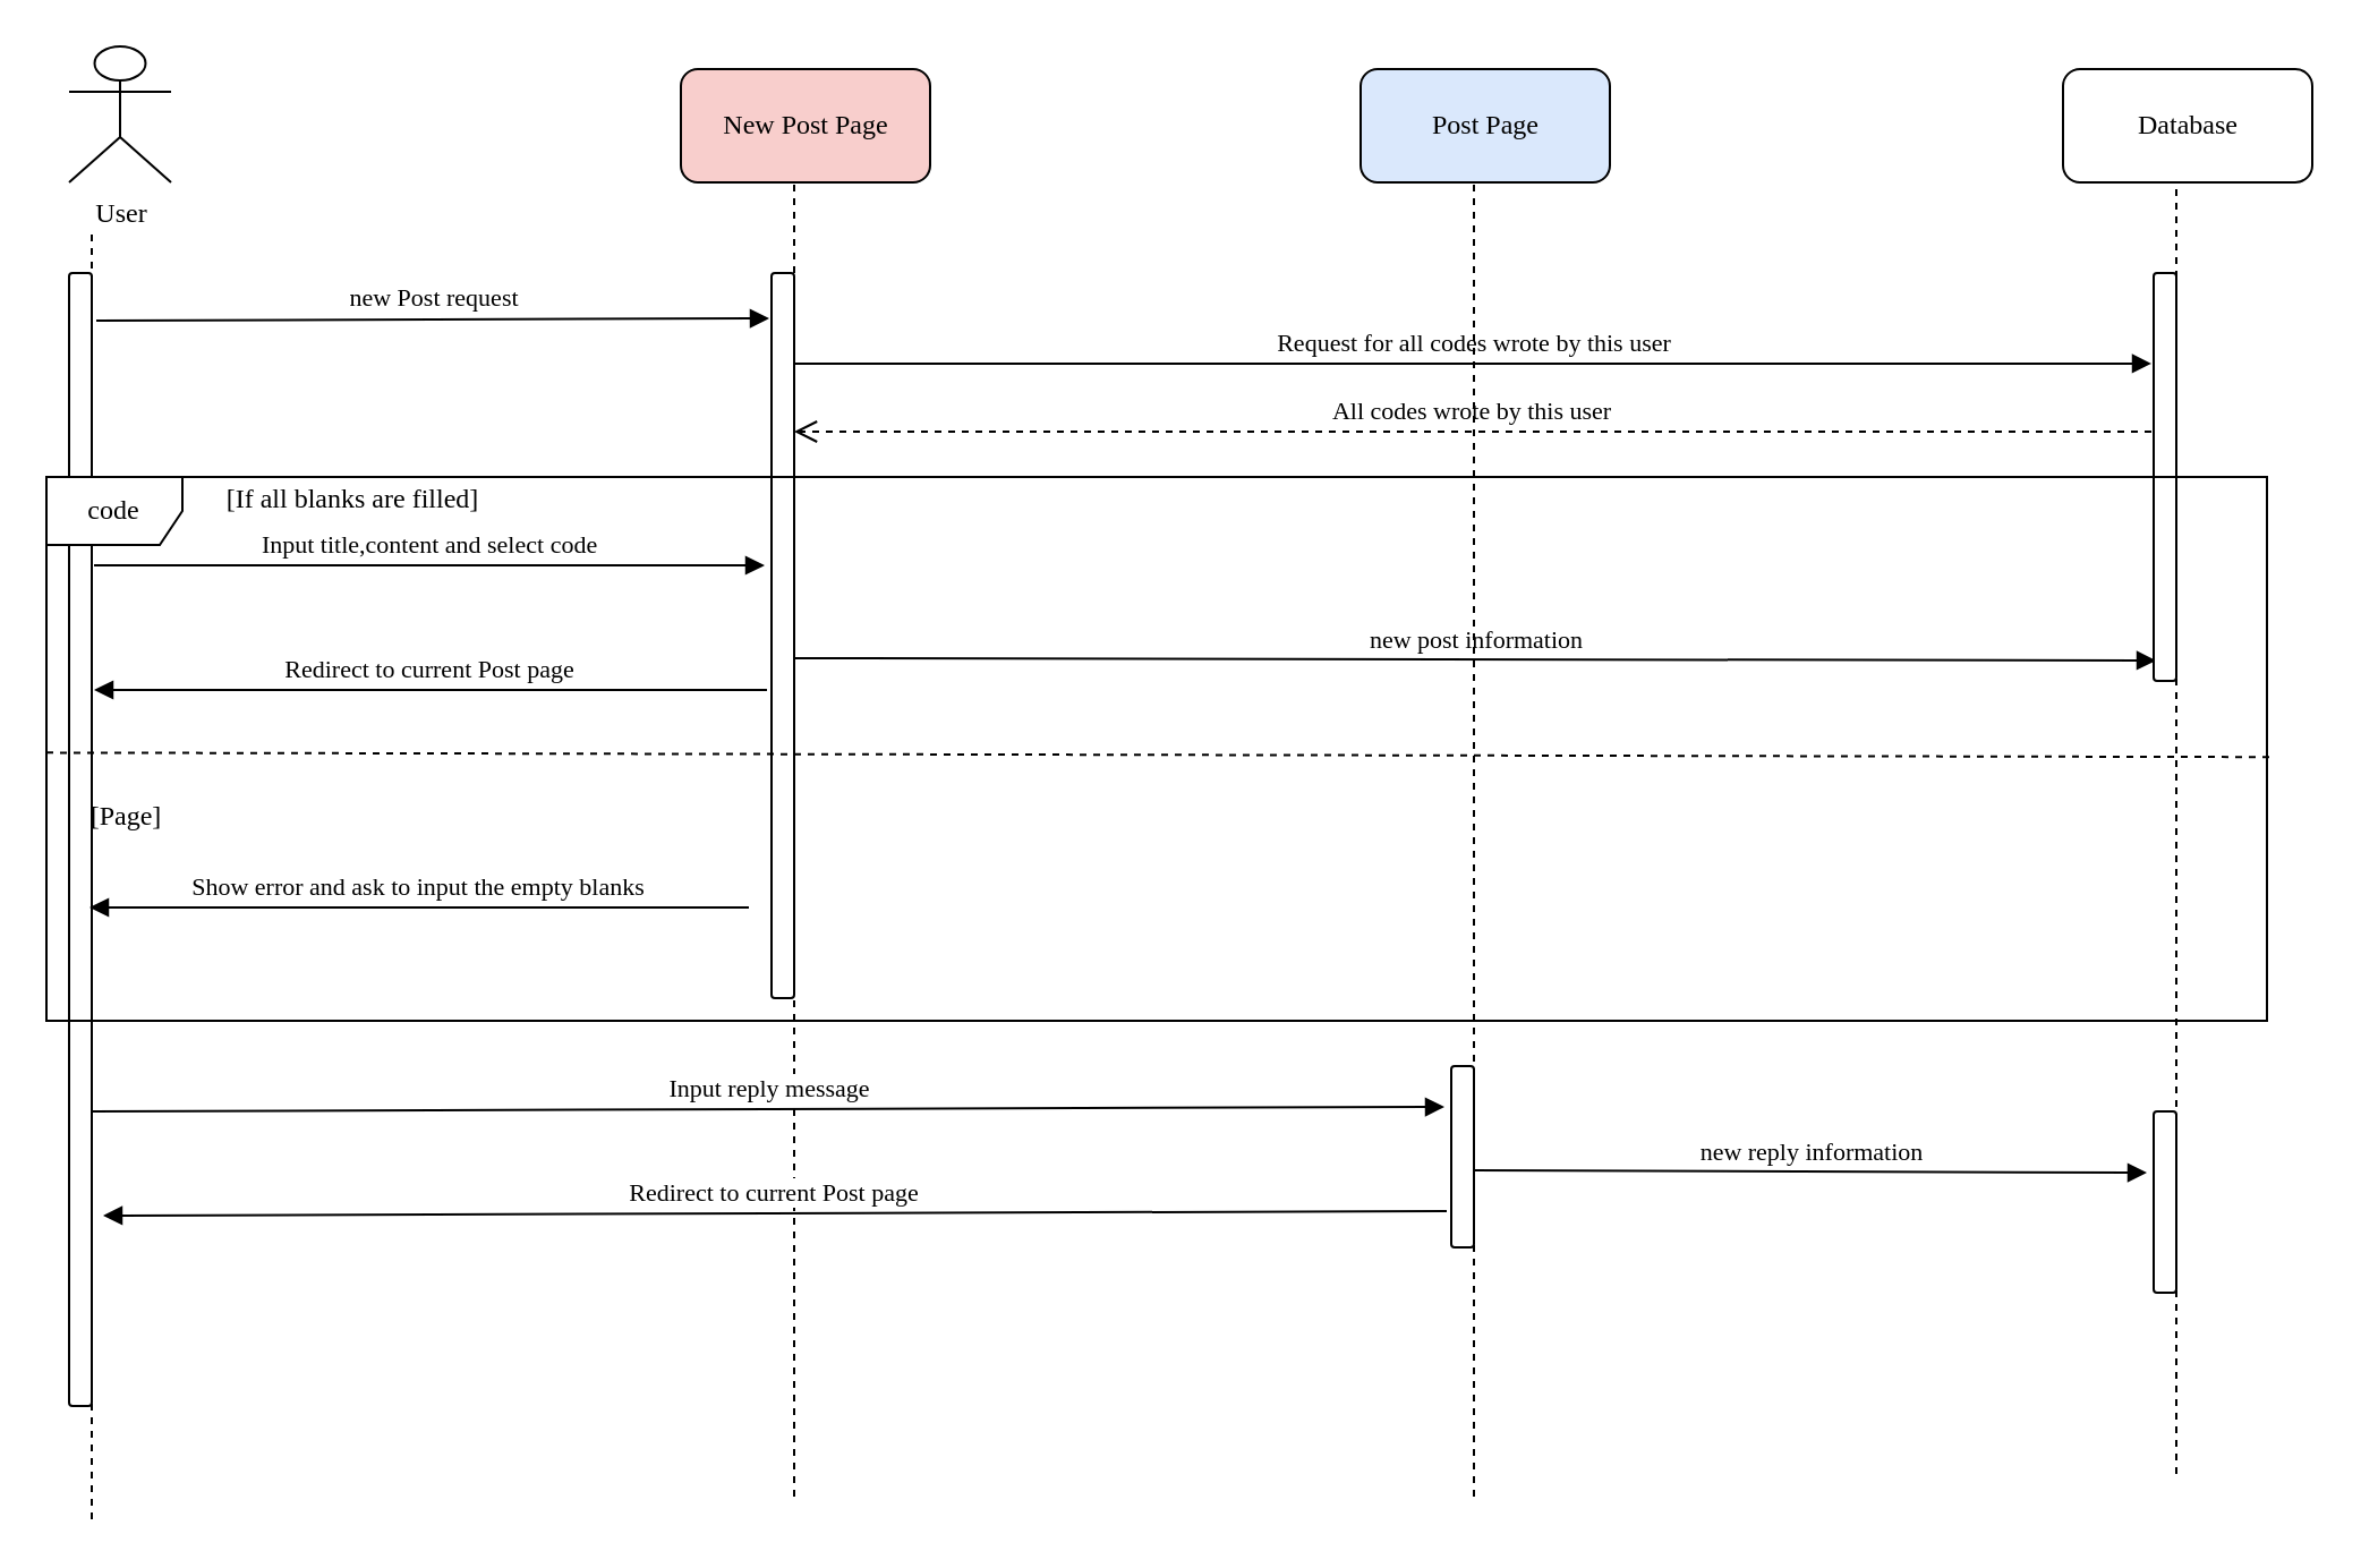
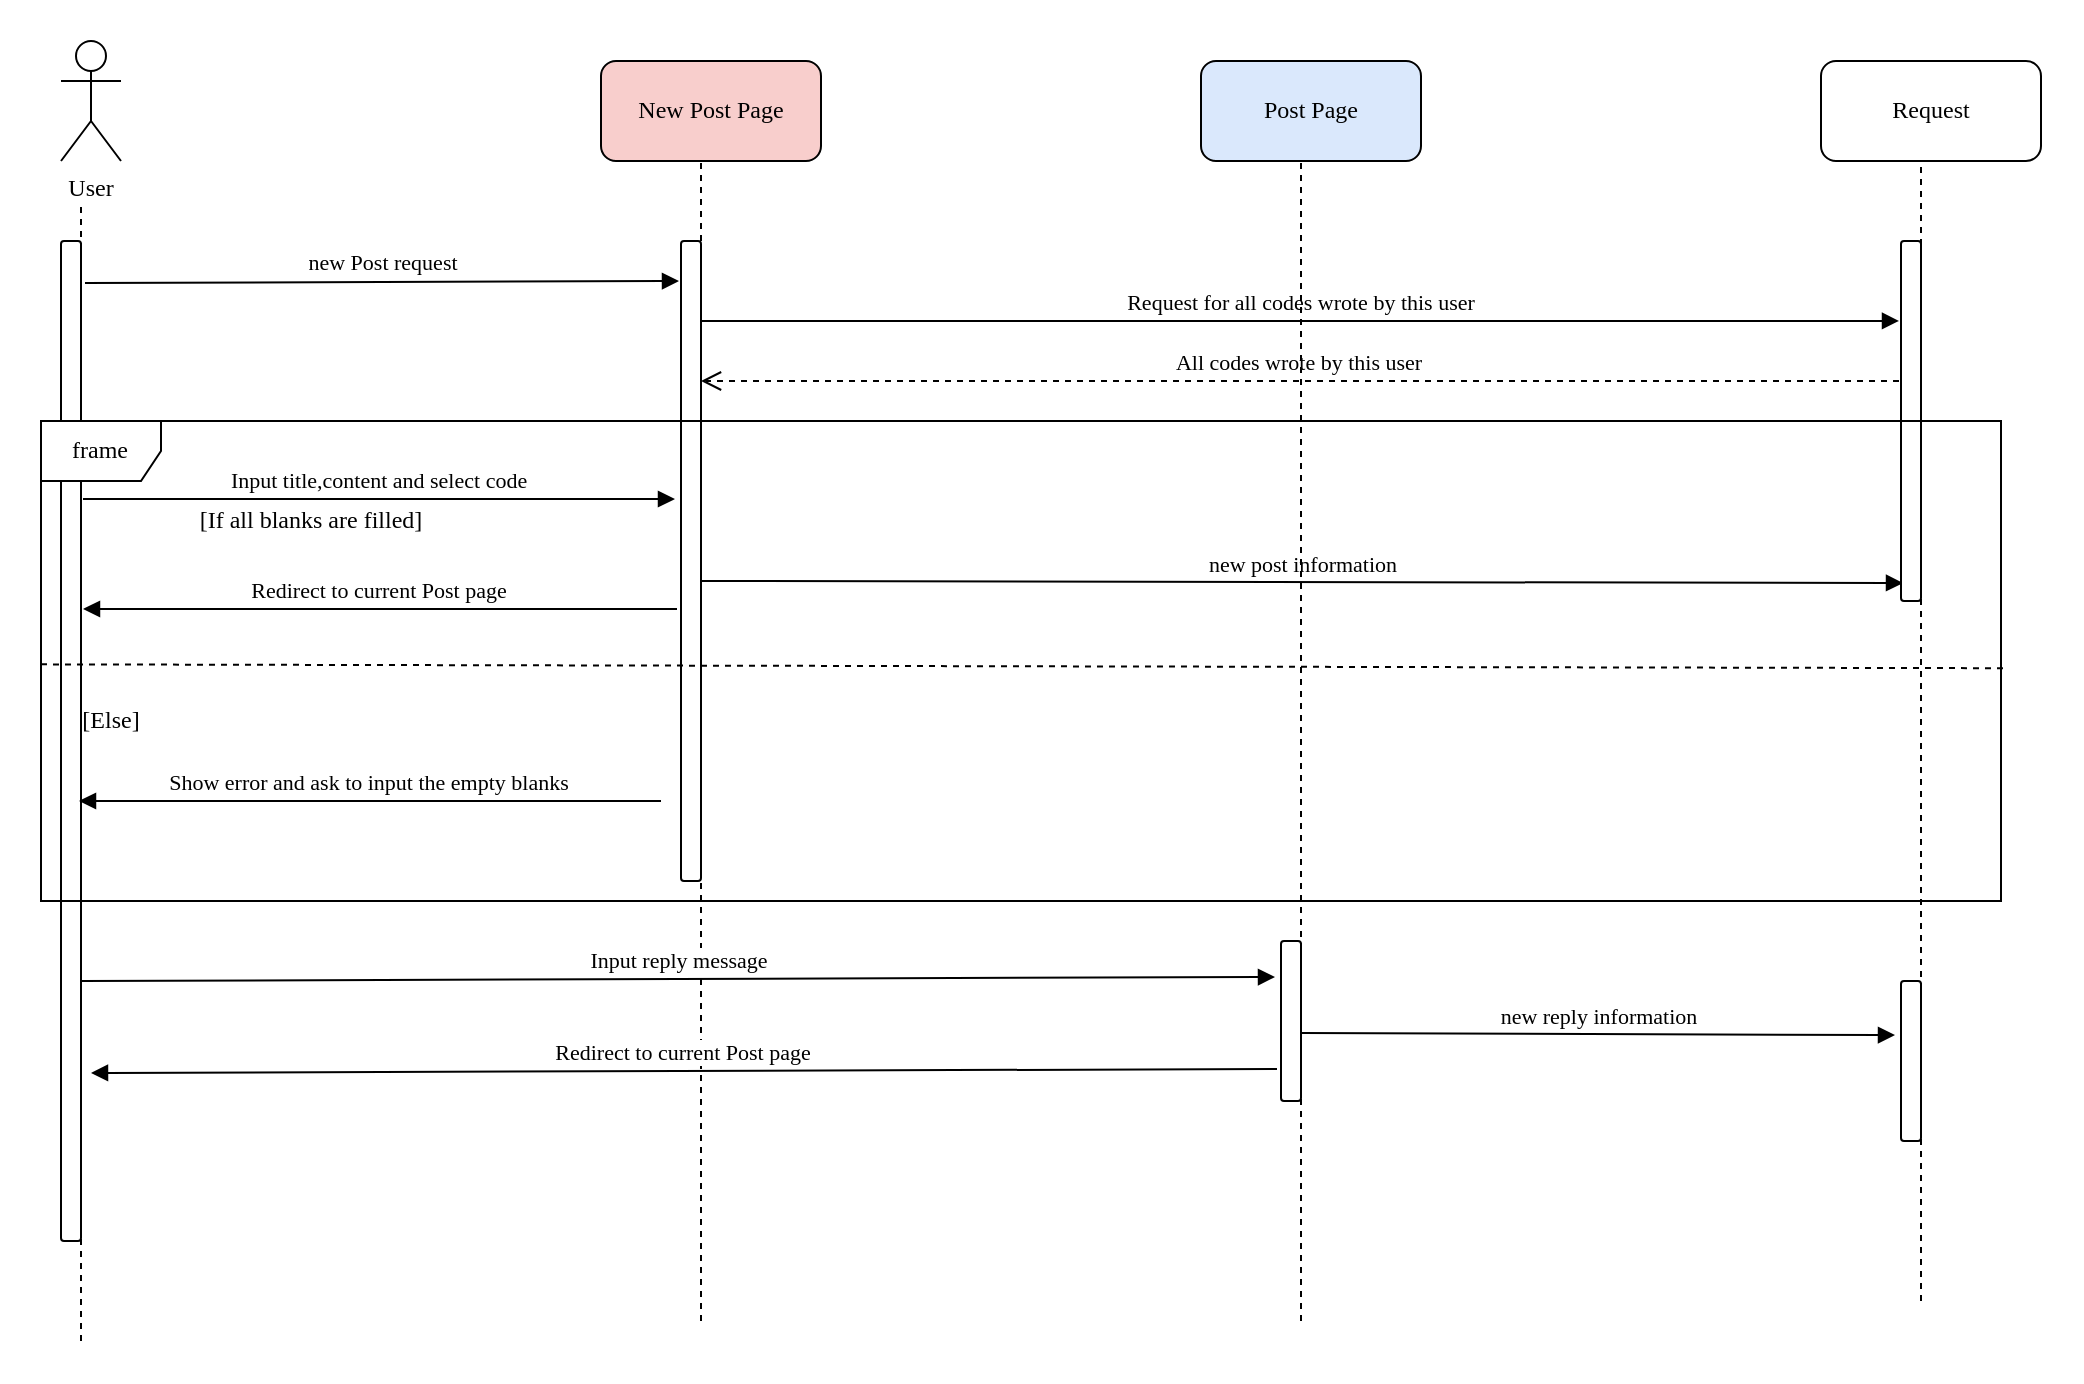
  <mxCell id="0" />
  <mxCell id="1" parent="0" />
- <mxCell id="2" value="User" style="shape=umlActor;verticalLabelPosition=bottom;labelBackgroundColor=#ffffff;verticalAlign=top;html=1;outlineConnect=0;rounded=1;shadow=0;comic=0;strokeWidth=1;fontFamily=Verdana;" vertex="1" parent="1"><mxGeometry x="30" y="20" width="45" height="60" as="geometry" /></mxCell>
+ <mxCell id="2" value="User" style="shape=umlActor;verticalLabelPosition=bottom;labelBackgroundColor=#ffffff;verticalAlign=top;html=1;outlineConnect=0;rounded=1;shadow=0;comic=0;strokeWidth=1;fontFamily=Verdana;" vertex="1" parent="1"><mxGeometry x="30" y="20" width="30" height="60" as="geometry" /></mxCell>
  <mxCell id="3" value="" style="endArrow=none;dashed=1;html=1;fontFamily=Verdana;" edge="1" parent="1"><mxGeometry width="50" height="50" relative="1" as="geometry"><mxPoint x="40" y="670" as="sourcePoint" /><mxPoint x="40" y="100" as="targetPoint" /></mxGeometry></mxCell>
  <mxCell id="4" value="" style="html=1;points=[];perimeter=orthogonalPerimeter;rounded=1;shadow=0;comic=0;strokeWidth=1;fontFamily=Verdana;" vertex="1" parent="1"><mxGeometry x="30" y="120" width="10" height="500" as="geometry" /></mxCell>
  <mxCell id="5" value="New Post Page" style="html=1;rounded=1;shadow=0;comic=0;strokeWidth=1;fontFamily=Verdana;fillColor=#f8cecc;" vertex="1" parent="1"><mxGeometry x="300" y="30" width="110" height="50" as="geometry" /></mxCell>
- <mxCell id="6" value="Database" style="html=1;rounded=1;shadow=0;comic=0;strokeWidth=1;fontFamily=Verdana;" vertex="1" parent="1"><mxGeometry x="910" y="30" width="110" height="50" as="geometry" /></mxCell>
+ <mxCell id="6" value="Request" style="html=1;rounded=1;shadow=0;comic=0;strokeWidth=1;fontFamily=Verdana;" vertex="1" parent="1"><mxGeometry x="910" y="30" width="110" height="50" as="geometry" /></mxCell>
  <mxCell id="7" value="" style="html=1;points=[];perimeter=orthogonalPerimeter;rounded=1;shadow=0;comic=0;strokeWidth=1;fontFamily=Verdana;" vertex="1" parent="1"><mxGeometry x="340" y="120" width="10" height="320" as="geometry" /></mxCell>
  <mxCell id="8" value="" style="endArrow=none;dashed=1;html=1;fontFamily=Verdana;" edge="1" parent="1"><mxGeometry width="50" height="50" relative="1" as="geometry"><mxPoint x="350" y="660" as="sourcePoint" /><mxPoint x="350" y="80" as="targetPoint" /></mxGeometry></mxCell>
  <mxCell id="9" value="Input title,content and select code" style="html=1;verticalAlign=bottom;endArrow=block;fontFamily=Verdana;exitX=1.1;exitY=0.258;exitDx=0;exitDy=0;exitPerimeter=0;" edge="1" parent="1" source="4"><mxGeometry width="80" relative="1" as="geometry"><mxPoint x="44" y="270" as="sourcePoint" /><mxPoint x="337" y="249" as="targetPoint" /></mxGeometry></mxCell>
  <mxCell id="10" value="new post information" style="html=1;verticalAlign=bottom;endArrow=block;fontFamily=Verdana;entryX=0.1;entryY=0.95;entryDx=0;entryDy=0;entryPerimeter=0;" edge="1" parent="1" target="12"><mxGeometry width="80" relative="1" as="geometry"><mxPoint x="350" y="290" as="sourcePoint" /><mxPoint x="947" y="250" as="targetPoint" /></mxGeometry></mxCell>
  <mxCell id="11" value="Redirect to current Post page" style="html=1;verticalAlign=bottom;endArrow=block;fontFamily=Verdana;entryX=1.1;entryY=0.368;entryDx=0;entryDy=0;entryPerimeter=0;" edge="1" parent="1" target="4"><mxGeometry width="80" relative="1" as="geometry"><mxPoint x="338" y="304" as="sourcePoint" /><mxPoint x="40" y="350" as="targetPoint" /></mxGeometry></mxCell>
  <mxCell id="12" value="" style="html=1;points=[];perimeter=orthogonalPerimeter;rounded=1;shadow=0;comic=0;strokeWidth=1;fontFamily=Verdana;" vertex="1" parent="1"><mxGeometry x="950" y="120" width="10" height="180" as="geometry" /></mxCell>
  <mxCell id="13" value="" style="endArrow=none;dashed=1;html=1;fontFamily=Verdana;" edge="1" parent="1"><mxGeometry width="50" height="50" relative="1" as="geometry"><mxPoint x="960" y="650" as="sourcePoint" /><mxPoint x="960" y="80" as="targetPoint" /></mxGeometry></mxCell>
  <mxCell id="14" value="new Post request" style="html=1;verticalAlign=bottom;endArrow=block;fontFamily=Verdana;exitX=1.2;exitY=0.042;exitDx=0;exitDy=0;exitPerimeter=0;" edge="1" parent="1" source="4"><mxGeometry width="80" relative="1" as="geometry"><mxPoint x="500" y="350" as="sourcePoint" /><mxPoint x="339" y="140" as="targetPoint" /></mxGeometry></mxCell>
  <mxCell id="15" value="Request for all codes wrote by this user" style="html=1;verticalAlign=bottom;endArrow=block;fontFamily=Verdana;entryX=-0.1;entryY=0.222;entryDx=0;entryDy=0;entryPerimeter=0;" edge="1" parent="1" target="12"><mxGeometry width="80" relative="1" as="geometry"><mxPoint x="350" y="160" as="sourcePoint" /><mxPoint x="580" y="350" as="targetPoint" /></mxGeometry></mxCell>
  <mxCell id="16" value="All codes wrote by this user" style="html=1;verticalAlign=bottom;endArrow=open;dashed=1;endSize=8;fontFamily=Verdana;" edge="1" parent="1"><mxGeometry relative="1" as="geometry"><mxPoint x="949" y="190" as="sourcePoint" /><mxPoint x="350" y="190" as="targetPoint" /></mxGeometry></mxCell>
  <mxCell id="17" value="Show error and ask to input the empty blanks" style="html=1;verticalAlign=bottom;endArrow=block;fontFamily=Verdana;entryX=0.9;entryY=0.56;entryDx=0;entryDy=0;entryPerimeter=0;" edge="1" parent="1" target="4"><mxGeometry width="80" relative="1" as="geometry"><mxPoint x="330" y="400" as="sourcePoint" /><mxPoint x="580" y="350" as="targetPoint" /></mxGeometry></mxCell>
- <mxCell id="18" value="code" style="shape=umlFrame;whiteSpace=wrap;html=1;rounded=1;shadow=0;comic=0;strokeWidth=1;fontFamily=Verdana;" vertex="1" parent="1"><mxGeometry x="20" y="210" width="980" height="240" as="geometry" /></mxCell>
+ <mxCell id="18" value="frame" style="shape=umlFrame;whiteSpace=wrap;html=1;rounded=1;shadow=0;comic=0;strokeWidth=1;fontFamily=Verdana;" vertex="1" parent="1"><mxGeometry x="20" y="210" width="980" height="240" as="geometry" /></mxCell>
  <mxCell id="19" value="" style="endArrow=none;dashed=1;html=1;fontFamily=Verdana;exitX=0;exitY=0.507;exitDx=0;exitDy=0;exitPerimeter=0;entryX=1.002;entryY=0.515;entryDx=0;entryDy=0;entryPerimeter=0;" edge="1" parent="1" source="18" target="18"><mxGeometry width="50" height="50" relative="1" as="geometry"><mxPoint x="510" y="380" as="sourcePoint" /><mxPoint x="560" y="330" as="targetPoint" /></mxGeometry></mxCell>
- <mxCell id="20" value="[If all blanks are filled]" style="text;html=1;align=center;verticalAlign=middle;resizable=0;points=[];autosize=1;fontFamily=Verdana;" vertex="1" parent="1"><mxGeometry x="80" y="210" width="150" height="20" as="geometry" /></mxCell>
- <mxCell id="21" value="[Page]" style="text;html=1;align=center;verticalAlign=middle;resizable=0;points=[];autosize=1;fontFamily=Verdana;" vertex="1" parent="1"><mxGeometry x="30" y="350" width="50" height="20" as="geometry" /></mxCell>
+ <mxCell id="20" value="[If all blanks are filled]" style="text;html=1;align=center;verticalAlign=middle;resizable=0;points=[];autosize=1;fontFamily=Verdana;" vertex="1" parent="1"><mxGeometry x="80" y="250" width="150" height="20" as="geometry" /></mxCell>
+ <mxCell id="21" value="[Else]" style="text;html=1;align=center;verticalAlign=middle;resizable=0;points=[];autosize=1;fontFamily=Verdana;" vertex="1" parent="1"><mxGeometry x="30" y="350" width="50" height="20" as="geometry" /></mxCell>
  <mxCell id="22" value="Post Page" style="html=1;rounded=1;shadow=0;comic=0;strokeWidth=1;fontFamily=Verdana;fillColor=#dae8fc;" vertex="1" parent="1"><mxGeometry x="600" y="30" width="110" height="50" as="geometry" /></mxCell>
  <mxCell id="23" value="" style="endArrow=none;dashed=1;html=1;fontFamily=Verdana;" edge="1" parent="1"><mxGeometry width="50" height="50" relative="1" as="geometry"><mxPoint x="650" y="660" as="sourcePoint" /><mxPoint x="650" y="80" as="targetPoint" /></mxGeometry></mxCell>
  <mxCell id="24" value="" style="html=1;points=[];perimeter=orthogonalPerimeter;rounded=1;shadow=0;comic=0;strokeWidth=1;fontFamily=Verdana;" vertex="1" parent="1"><mxGeometry x="640" y="470" width="10" height="80" as="geometry" /></mxCell>
  <mxCell id="25" value="Input reply message" style="html=1;verticalAlign=bottom;endArrow=block;fontFamily=Verdana;exitX=1;exitY=0.74;exitDx=0;exitDy=0;exitPerimeter=0;" edge="1" parent="1" source="4"><mxGeometry width="80" relative="1" as="geometry"><mxPoint x="180" y="530" as="sourcePoint" /><mxPoint x="637" y="488" as="targetPoint" /></mxGeometry></mxCell>
  <mxCell id="26" value="new reply information" style="html=1;verticalAlign=bottom;endArrow=block;fontFamily=Verdana;exitX=1;exitY=0.575;exitDx=0;exitDy=0;exitPerimeter=0;entryX=-0.3;entryY=0.338;entryDx=0;entryDy=0;entryPerimeter=0;" edge="1" parent="1" source="24" target="27"><mxGeometry width="80" relative="1" as="geometry"><mxPoint x="750" y="580" as="sourcePoint" /><mxPoint x="940" y="516" as="targetPoint" /></mxGeometry></mxCell>
  <mxCell id="27" value="" style="html=1;points=[];perimeter=orthogonalPerimeter;rounded=1;shadow=0;comic=0;strokeWidth=1;fontFamily=Verdana;" vertex="1" parent="1"><mxGeometry x="950" y="490" width="10" height="80" as="geometry" /></mxCell>
  <mxCell id="28" value="Redirect to current Post page" style="html=1;verticalAlign=bottom;endArrow=block;fontFamily=Verdana;exitX=-0.2;exitY=0.8;exitDx=0;exitDy=0;exitPerimeter=0;entryX=1.5;entryY=0.832;entryDx=0;entryDy=0;entryPerimeter=0;" edge="1" parent="1" source="24" target="4"><mxGeometry width="80" relative="1" as="geometry"><mxPoint x="520" y="590" as="sourcePoint" /><mxPoint x="600" y="590" as="targetPoint" /></mxGeometry></mxCell>
